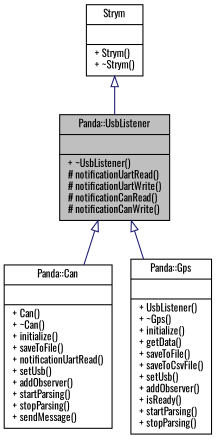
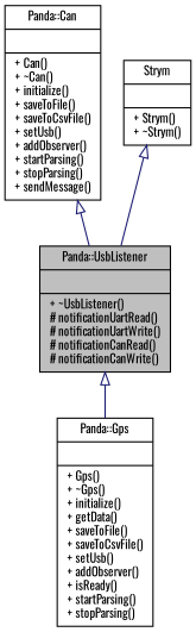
  digraph {
    fontname=Oswald
    node [color=black fillcolor=white fontname=Oswald fontsize=10 shape=record style=filled]
    edge [arrowtail=onormal color=midnightblue dir=back fontname=Oswald fontsize=10 labelfontname=Helvetica labelfontsize=10 style=solid]
    n1 [fillcolor=grey75 fontcolor=black height=0.2 label="{Panda::UsbListener\n||+ ~UsbListener()\l# notificationUartRead()\l# notificationUartWrite()\l# notificationCanRead()\l# notificationCanWrite()\l}" width=0.4]
-   n2 [height=0.2 label="{Panda::Can\n||+ Can()\l+ ~Can()\l+ initialize()\l+ saveToFile()\l+ notificationUartRead()\l+ setUsb()\l+ addObserver()\l+ startParsing()\l+ stopParsing()\l+ sendMessage()\l}" width=0.4]
-   n3 [height=0.2 label="{Panda::Gps\n||+ UsbListener()\l+ ~Gps()\l+ initialize()\l+ getData()\l+ saveToFile()\l+ saveToCsvFile()\l+ setUsb()\l+ addObserver()\l+ isReady()\l+ startParsing()\l+ stopParsing()\l}" width=0.4]
+   n2 [height=0.2 label="{Panda::Can\n||+ Can()\l+ ~Can()\l+ initialize()\l+ saveToFile()\l+ saveToCsvFile()\l+ setUsb()\l+ addObserver()\l+ startParsing()\l+ stopParsing()\l+ sendMessage()\l}" width=0.4]
+   n3 [height=0.2 label="{Panda::Gps\n||+ Gps()\l+ ~Gps()\l+ initialize()\l+ getData()\l+ saveToFile()\l+ saveToCsvFile()\l+ setUsb()\l+ addObserver()\l+ isReady()\l+ startParsing()\l+ stopParsing()\l}" width=0.4]
    n4 [height=0.2 label="{Strym\n||+ Strym()\l+ ~Strym()\l}" width=0.4]
-   n1 -> n2
+   n2 -> n1
    n1 -> n3
    n4 -> n1
  }
